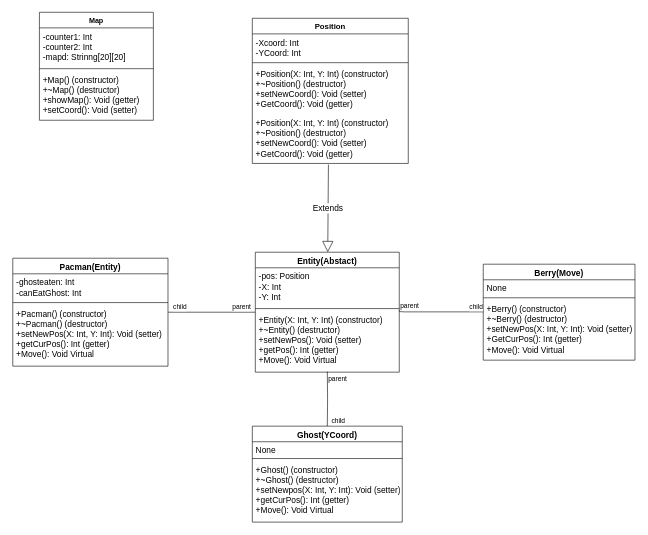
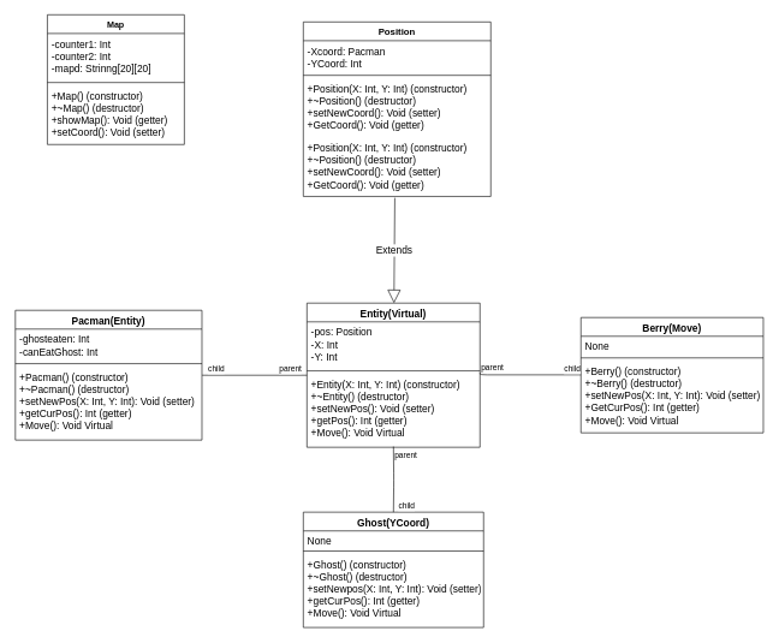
  <mxCell id="0" />
  <mxCell id="1" parent="0" />
  <mxCell id="2" value="Map" style="swimlane;fontStyle=1;align=center;verticalAlign=top;childLayout=stackLayout;horizontal=1;startSize=26;horizontalStack=0;resizeParent=1;resizeParentMax=0;resizeLast=0;collapsible=1;marginBottom=0;" parent="1" vertex="1"><mxGeometry x="65" y="20" width="190" height="180" as="geometry" /></mxCell>
  <mxCell id="3" value="-counter1: Int &#10;-counter2: Int&#10;-mapd: Strinng[20][20]" style="text;strokeColor=none;fillColor=none;align=left;verticalAlign=top;spacingLeft=4;spacingRight=4;overflow=hidden;rotatable=0;points=[[0,0.5],[1,0.5]];portConstraint=eastwest;fontSize=14;" parent="2" vertex="1"><mxGeometry y="26" width="190" height="64" as="geometry" /></mxCell>
  <mxCell id="4" value="" style="line;strokeWidth=1;fillColor=none;align=left;verticalAlign=middle;spacingTop=-1;spacingLeft=3;spacingRight=3;rotatable=0;labelPosition=right;points=[];portConstraint=eastwest;" parent="2" vertex="1"><mxGeometry y="90" width="190" height="8" as="geometry" /></mxCell>
  <mxCell id="5" value="+Map() (constructor)&#10;+~Map() (destructor)&#10;+showMap(): Void (getter)&#10;+setCoord(): Void (setter)" style="text;strokeColor=none;fillColor=none;align=left;verticalAlign=top;spacingLeft=4;spacingRight=4;overflow=hidden;rotatable=0;points=[[0,0.5],[1,0.5]];portConstraint=eastwest;fontSize=14;" parent="2" vertex="1"><mxGeometry y="98" width="190" height="82" as="geometry" /></mxCell>
  <mxCell id="6" value="Position" style="swimlane;fontStyle=1;align=center;verticalAlign=top;childLayout=stackLayout;horizontal=1;startSize=26;horizontalStack=0;resizeParent=1;resizeParentMax=0;resizeLast=0;collapsible=1;marginBottom=0;fontSize=13;" parent="1" vertex="1"><mxGeometry x="420" y="30" width="260" height="242" as="geometry" /></mxCell>
- <mxCell id="7" value="-Xcoord: Int&#10;-YCoord: Int" style="text;strokeColor=none;fillColor=none;align=left;verticalAlign=top;spacingLeft=4;spacingRight=4;overflow=hidden;rotatable=0;points=[[0,0.5],[1,0.5]];portConstraint=eastwest;fontSize=14;" parent="6" vertex="1"><mxGeometry y="26" width="260" height="44" as="geometry" /></mxCell>
+ <mxCell id="7" value="-Xcoord: Pacman&#10;-YCoord: Int" style="text;strokeColor=none;fillColor=none;align=left;verticalAlign=top;spacingLeft=4;spacingRight=4;overflow=hidden;rotatable=0;points=[[0,0.5],[1,0.5]];portConstraint=eastwest;fontSize=14;" parent="6" vertex="1"><mxGeometry y="26" width="260" height="44" as="geometry" /></mxCell>
  <mxCell id="8" value="" style="line;strokeWidth=1;fillColor=none;align=left;verticalAlign=middle;spacingTop=-1;spacingLeft=3;spacingRight=3;rotatable=0;labelPosition=right;points=[];portConstraint=eastwest;" parent="6" vertex="1"><mxGeometry y="70" width="260" height="8" as="geometry" /></mxCell>
  <mxCell id="9" value="+Position(X: Int, Y: Int) (constructor)&#10;+~Position() (destructor)&#10;+setNewCoord(): Void (setter)&#10;+GetCoord(): Void (getter)" style="text;strokeColor=none;fillColor=none;align=left;verticalAlign=top;spacingLeft=4;spacingRight=4;overflow=hidden;rotatable=0;points=[[0,0.5],[1,0.5]];portConstraint=eastwest;fontSize=14;" parent="6" vertex="1"><mxGeometry y="78" width="260" height="82" as="geometry" /></mxCell>
  <mxCell id="10" value="+Position(X: Int, Y: Int) (constructor)&#10;+~Position() (destructor)&#10;+setNewCoord(): Void (setter)&#10;+GetCoord(): Void (getter)" style="text;strokeColor=none;fillColor=none;align=left;verticalAlign=top;spacingLeft=4;spacingRight=4;overflow=hidden;rotatable=0;points=[[0,0.5],[1,0.5]];portConstraint=eastwest;fontSize=14;" parent="6" vertex="1"><mxGeometry y="160" width="260" height="82" as="geometry" /></mxCell>
- <mxCell id="11" value="Entity(Abstact)" style="swimlane;fontStyle=1;align=center;verticalAlign=top;childLayout=stackLayout;horizontal=1;startSize=26;horizontalStack=0;resizeParent=1;resizeParentMax=0;resizeLast=0;collapsible=1;marginBottom=0;fontSize=14;" parent="1" vertex="1"><mxGeometry x="425" y="420" width="240" height="200" as="geometry" /></mxCell>
+ <mxCell id="11" value="Entity(Virtual)" style="swimlane;fontStyle=1;align=center;verticalAlign=top;childLayout=stackLayout;horizontal=1;startSize=26;horizontalStack=0;resizeParent=1;resizeParentMax=0;resizeLast=0;collapsible=1;marginBottom=0;fontSize=14;" parent="1" vertex="1"><mxGeometry x="425" y="420" width="240" height="200" as="geometry" /></mxCell>
  <mxCell id="12" value="-pos: Position&#10;-X: Int&#10;-Y: Int" style="text;strokeColor=none;fillColor=none;align=left;verticalAlign=top;spacingLeft=4;spacingRight=4;overflow=hidden;rotatable=0;points=[[0,0.5],[1,0.5]];portConstraint=eastwest;fontSize=14;" parent="11" vertex="1"><mxGeometry y="26" width="240" height="64" as="geometry" /></mxCell>
  <mxCell id="13" value="" style="line;strokeWidth=1;fillColor=none;align=left;verticalAlign=middle;spacingTop=-1;spacingLeft=3;spacingRight=3;rotatable=0;labelPosition=right;points=[];portConstraint=eastwest;" parent="11" vertex="1"><mxGeometry y="90" width="240" height="8" as="geometry" /></mxCell>
  <mxCell id="14" value="+Entity(X: Int, Y: Int) (constructor)&#10;+~Entity() (destructor)&#10;+setNewPos(): Void (setter)&#10;+getPos(): Int (getter)&#10;+Move(): Void Virtual&#10;" style="text;strokeColor=none;fillColor=none;align=left;verticalAlign=top;spacingLeft=4;spacingRight=4;overflow=hidden;rotatable=0;points=[[0,0.5],[1,0.5]];portConstraint=eastwest;fontSize=14;" parent="11" vertex="1"><mxGeometry y="98" width="240" height="102" as="geometry" /></mxCell>
  <mxCell id="15" value="Pacman(Entity)" style="swimlane;fontStyle=1;align=center;verticalAlign=top;childLayout=stackLayout;horizontal=1;startSize=26;horizontalStack=0;resizeParent=1;resizeParentMax=0;resizeLast=0;collapsible=1;marginBottom=0;fontSize=14;" parent="1" vertex="1"><mxGeometry x="20.63" y="430" width="258.75" height="180" as="geometry" /></mxCell>
  <mxCell id="16" value="-ghosteaten: Int&#10;-canEatGhost: Int" style="text;strokeColor=none;fillColor=none;align=left;verticalAlign=top;spacingLeft=4;spacingRight=4;overflow=hidden;rotatable=0;points=[[0,0.5],[1,0.5]];portConstraint=eastwest;fontSize=14;" parent="15" vertex="1"><mxGeometry y="26" width="258.75" height="44" as="geometry" /></mxCell>
  <mxCell id="17" value="" style="line;strokeWidth=1;fillColor=none;align=left;verticalAlign=middle;spacingTop=-1;spacingLeft=3;spacingRight=3;rotatable=0;labelPosition=right;points=[];portConstraint=eastwest;" parent="15" vertex="1"><mxGeometry y="70" width="258.75" height="8" as="geometry" /></mxCell>
  <mxCell id="18" value="+Pacman() (constructor)&#10;+~Pacman() (destructor)&#10;+setNewPos(X: Int, Y: Int): Void (setter)&#10;+getCurPos(): Int (getter)&#10;+Move(): Void Virtual" style="text;strokeColor=none;fillColor=none;align=left;verticalAlign=top;spacingLeft=4;spacingRight=4;overflow=hidden;rotatable=0;points=[[0,0.5],[1,0.5]];portConstraint=eastwest;fontSize=14;" parent="15" vertex="1"><mxGeometry y="78" width="258.75" height="102" as="geometry" /></mxCell>
  <mxCell id="19" value="Ghost(YCoord)" style="swimlane;fontStyle=1;align=center;verticalAlign=top;childLayout=stackLayout;horizontal=1;startSize=26;horizontalStack=0;resizeParent=1;resizeParentMax=0;resizeLast=0;collapsible=1;marginBottom=0;fontSize=14;" parent="1" vertex="1"><mxGeometry x="420" y="710" width="250" height="160" as="geometry" /></mxCell>
  <mxCell id="20" value="None" style="text;strokeColor=none;fillColor=none;align=left;verticalAlign=top;spacingLeft=4;spacingRight=4;overflow=hidden;rotatable=0;points=[[0,0.5],[1,0.5]];portConstraint=eastwest;fontSize=14;" parent="19" vertex="1"><mxGeometry y="26" width="250" height="24" as="geometry" /></mxCell>
  <mxCell id="21" value="" style="line;strokeWidth=1;fillColor=none;align=left;verticalAlign=middle;spacingTop=-1;spacingLeft=3;spacingRight=3;rotatable=0;labelPosition=right;points=[];portConstraint=eastwest;" parent="19" vertex="1"><mxGeometry y="50" width="250" height="8" as="geometry" /></mxCell>
  <mxCell id="22" value="+Ghost() (constructor)&#10;+~Ghost() (destructor)&#10;+setNewpos(X: Int, Y: Int): Void (setter)&#10;+getCurPos(): Int (getter)&#10;+Move(): Void Virtual" style="text;strokeColor=none;fillColor=none;align=left;verticalAlign=top;spacingLeft=4;spacingRight=4;overflow=hidden;rotatable=0;points=[[0,0.5],[1,0.5]];portConstraint=eastwest;fontSize=14;" parent="19" vertex="1"><mxGeometry y="58" width="250" height="102" as="geometry" /></mxCell>
  <mxCell id="23" value="Berry(Move)" style="swimlane;fontStyle=1;align=center;verticalAlign=top;childLayout=stackLayout;horizontal=1;startSize=26;horizontalStack=0;resizeParent=1;resizeParentMax=0;resizeLast=0;collapsible=1;marginBottom=0;fontSize=14;" parent="1" vertex="1"><mxGeometry x="805" y="440" width="253" height="160" as="geometry" /></mxCell>
  <mxCell id="24" value="None&#10;" style="text;strokeColor=none;fillColor=none;align=left;verticalAlign=top;spacingLeft=4;spacingRight=4;overflow=hidden;rotatable=0;points=[[0,0.5],[1,0.5]];portConstraint=eastwest;fontSize=14;" parent="23" vertex="1"><mxGeometry y="26" width="253" height="26" as="geometry" /></mxCell>
  <mxCell id="25" value="" style="line;strokeWidth=1;fillColor=none;align=left;verticalAlign=middle;spacingTop=-1;spacingLeft=3;spacingRight=3;rotatable=0;labelPosition=right;points=[];portConstraint=eastwest;" parent="23" vertex="1"><mxGeometry y="52" width="253" height="8" as="geometry" /></mxCell>
  <mxCell id="26" value="+Berry() (constructor)&#10;+~Berry() (destructor)&#10;+setNewPos(X: Int, Y: Int): Void (setter)&#10;+GetCurPos(): Int (getter)&#10;+Move(): Void Virtual" style="text;strokeColor=none;fillColor=none;align=left;verticalAlign=top;spacingLeft=4;spacingRight=4;overflow=hidden;rotatable=0;points=[[0,0.5],[1,0.5]];portConstraint=eastwest;fontSize=14;" parent="23" vertex="1"><mxGeometry y="60" width="253" height="100" as="geometry" /></mxCell>
  <mxCell id="27" value="" style="endArrow=none;html=1;edgeStyle=orthogonalEdgeStyle;fontSize=14;exitX=1;exitY=-0.01;exitDx=0;exitDy=0;exitPerimeter=0;entryX=0;entryY=0.195;entryDx=0;entryDy=0;entryPerimeter=0;" parent="1" source="14" target="26" edge="1"><mxGeometry relative="1" as="geometry"><mxPoint x="705" y="519.5" as="sourcePoint" /><mxPoint x="865" y="519.5" as="targetPoint" /><Array as="points"><mxPoint x="665" y="520" /></Array></mxGeometry></mxCell>
  <mxCell id="28" value="parent" style="edgeLabel;resizable=0;html=1;align=left;verticalAlign=bottom;" parent="27" connectable="0" vertex="1"><mxGeometry x="-1" relative="1" as="geometry" /></mxCell>
  <mxCell id="29" value="child" style="edgeLabel;resizable=0;html=1;align=right;verticalAlign=bottom;" parent="27" connectable="0" vertex="1"><mxGeometry x="1" relative="1" as="geometry" /></mxCell>
  <mxCell id="30" value="" style="endArrow=none;html=1;edgeStyle=orthogonalEdgeStyle;fontSize=14;" parent="1" target="19" edge="1"><mxGeometry relative="1" as="geometry"><mxPoint x="545" y="619" as="sourcePoint" /><mxPoint x="670" y="680" as="targetPoint" /></mxGeometry></mxCell>
  <mxCell id="31" value="parent" style="edgeLabel;resizable=0;html=1;align=left;verticalAlign=bottom;" parent="30" connectable="0" vertex="1"><mxGeometry x="-1" relative="1" as="geometry"><mxPoint y="21" as="offset" /></mxGeometry></mxCell>
  <mxCell id="32" value="child" style="edgeLabel;resizable=0;html=1;align=right;verticalAlign=bottom;" parent="30" connectable="0" vertex="1"><mxGeometry x="1" relative="1" as="geometry"><mxPoint x="30" as="offset" /></mxGeometry></mxCell>
  <mxCell id="33" value="" style="endArrow=none;html=1;edgeStyle=orthogonalEdgeStyle;fontSize=14;exitX=0;exitY=0.02;exitDx=0;exitDy=0;exitPerimeter=0;entryX=1.001;entryY=0.118;entryDx=0;entryDy=0;entryPerimeter=0;" parent="1" source="14" target="18" edge="1"><mxGeometry relative="1" as="geometry"><mxPoint x="183.75" y="610" as="sourcePoint" /><mxPoint x="225" y="550" as="targetPoint" /></mxGeometry></mxCell>
  <mxCell id="34" value="parent" style="edgeLabel;resizable=0;html=1;align=left;verticalAlign=bottom;" parent="33" connectable="0" vertex="1"><mxGeometry x="-1" relative="1" as="geometry"><mxPoint x="-40" as="offset" /></mxGeometry></mxCell>
  <mxCell id="35" value="child" style="edgeLabel;resizable=0;html=1;align=right;verticalAlign=bottom;" parent="33" connectable="0" vertex="1"><mxGeometry x="1" relative="1" as="geometry"><mxPoint x="31" as="offset" /></mxGeometry></mxCell>
  <mxCell id="36" value="Extends" style="endArrow=block;endSize=16;endFill=0;html=1;fontSize=14;exitX=0.488;exitY=1.024;exitDx=0;exitDy=0;exitPerimeter=0;" parent="1" source="10" target="11" edge="1"><mxGeometry width="160" relative="1" as="geometry"><mxPoint x="545" y="310" as="sourcePoint" /><mxPoint x="802" y="380" as="targetPoint" /></mxGeometry></mxCell>
